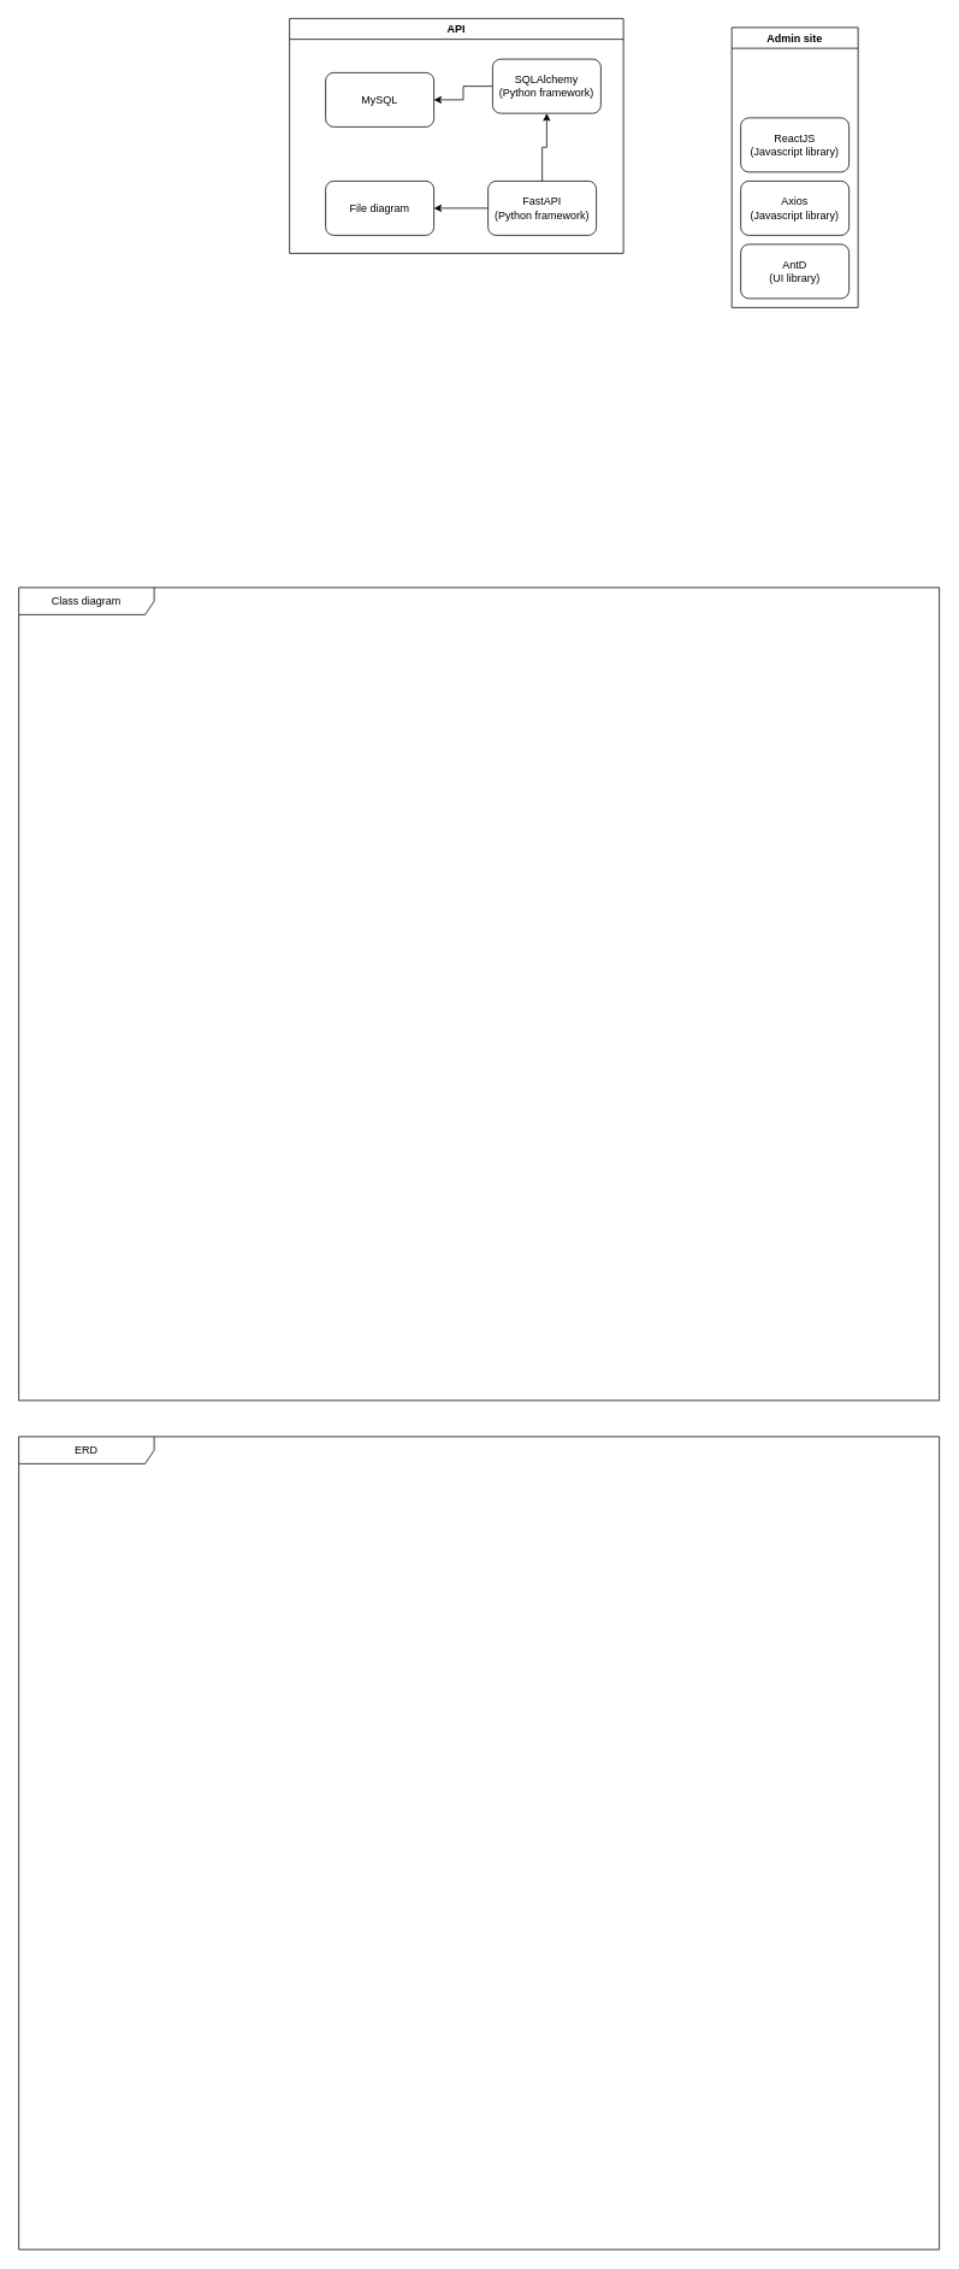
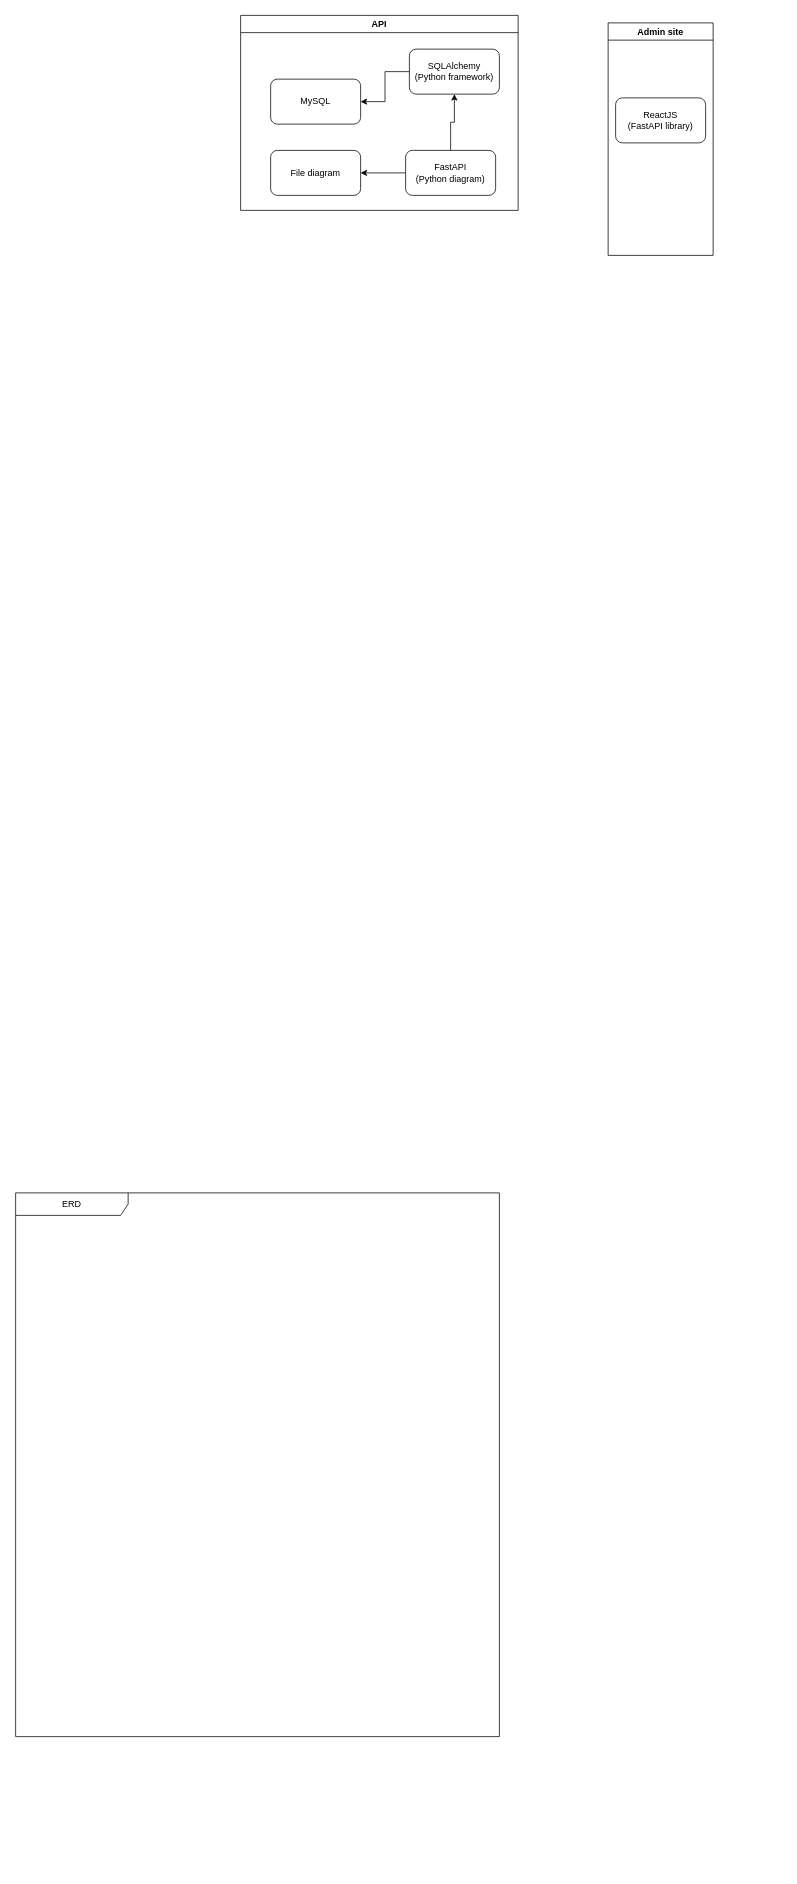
  <mxCell id="0" />
  <mxCell id="1" parent="0" />
  <mxCell id="2" value="API" style="swimlane;whiteSpace=wrap;html=1;" vertex="1" parent="1"><mxGeometry x="320" y="20" width="370" height="260" as="geometry" /></mxCell>
  <mxCell id="3" style="edgeStyle=orthogonalEdgeStyle;rounded=0;orthogonalLoop=1;jettySize=auto;html=1;entryX=0.5;entryY=1;entryDx=0;entryDy=0;" edge="1" parent="2" source="5" target="8"><mxGeometry relative="1" as="geometry" /></mxCell>
  <mxCell id="4" style="edgeStyle=orthogonalEdgeStyle;rounded=0;orthogonalLoop=1;jettySize=auto;html=1;entryX=1;entryY=0.5;entryDx=0;entryDy=0;" edge="1" parent="2" source="5" target="9"><mxGeometry relative="1" as="geometry" /></mxCell>
- <mxCell id="5" value="FastAPI&lt;br&gt;(Python framework)" style="rounded=1;whiteSpace=wrap;html=1;" vertex="1" parent="2"><mxGeometry x="220" y="180" width="120" height="60" as="geometry" /></mxCell>
- <mxCell id="6" value="MySQL" style="rounded=1;whiteSpace=wrap;html=1;" vertex="1" parent="2"><mxGeometry x="40" y="60" width="120" height="60" as="geometry" /></mxCell>
+ <mxCell id="5" value="FastAPI&lt;br&gt;(Python diagram)" style="rounded=1;whiteSpace=wrap;html=1;" vertex="1" parent="2"><mxGeometry x="220" y="180" width="120" height="60" as="geometry" /></mxCell>
+ <mxCell id="6" value="MySQL" style="rounded=1;whiteSpace=wrap;html=1;" vertex="1" parent="2"><mxGeometry x="40" y="85" width="120" height="60" as="geometry" /></mxCell>
  <mxCell id="7" style="edgeStyle=orthogonalEdgeStyle;rounded=0;orthogonalLoop=1;jettySize=auto;html=1;entryX=1;entryY=0.5;entryDx=0;entryDy=0;" edge="1" parent="2" source="8" target="6"><mxGeometry relative="1" as="geometry" /></mxCell>
  <mxCell id="8" value="SQLAlchemy&lt;br&gt;(Python framework)" style="rounded=1;whiteSpace=wrap;html=1;" vertex="1" parent="2"><mxGeometry x="225" y="45" width="120" height="60" as="geometry" /></mxCell>
  <mxCell id="9" value="File diagram" style="rounded=1;whiteSpace=wrap;html=1;" vertex="1" parent="2"><mxGeometry x="40" y="180" width="120" height="60" as="geometry" /></mxCell>
  <mxCell id="10" value="Admin site" style="swimlane;whiteSpace=wrap;html=1;" vertex="1" parent="1"><mxGeometry x="810" y="30" width="140" height="310" as="geometry" /></mxCell>
- <mxCell id="11" value="ReactJS&lt;br&gt;(Javascript library)" style="rounded=1;whiteSpace=wrap;html=1;" vertex="1" parent="10"><mxGeometry x="10" y="100" width="120" height="60" as="geometry" /></mxCell>
- <mxCell id="12" value="Axios&lt;br&gt;(Javascript library)" style="rounded=1;whiteSpace=wrap;html=1;" vertex="1" parent="10"><mxGeometry x="10" y="170" width="120" height="60" as="geometry" /></mxCell>
- <mxCell id="13" value="AntD&lt;br&gt;(UI library)" style="rounded=1;whiteSpace=wrap;html=1;" vertex="1" parent="10"><mxGeometry x="10" y="240" width="120" height="60" as="geometry" /></mxCell>
- <mxCell id="14" value="Class diagram" style="shape=umlFrame;whiteSpace=wrap;html=1;pointerEvents=0;width=150;height=30;" vertex="1" parent="1"><mxGeometry x="20" y="650" width="1020" height="900" as="geometry" /></mxCell>
- <mxCell id="15" value="ERD" style="shape=umlFrame;whiteSpace=wrap;html=1;pointerEvents=0;width=150;height=30;" vertex="1" parent="1"><mxGeometry x="20" y="1590" width="1020" height="900" as="geometry" /></mxCell>
+ <mxCell id="11" value="ReactJS&lt;br&gt;(FastAPI library)" style="rounded=1;whiteSpace=wrap;html=1;" vertex="1" parent="10"><mxGeometry x="10" y="100" width="120" height="60" as="geometry" /></mxCell>
+ <mxCell id="15" value="ERD" style="shape=umlFrame;whiteSpace=wrap;html=1;pointerEvents=0;width=150;height=30;" vertex="1" parent="1"><mxGeometry x="20" y="1590" width="645" height="725" as="geometry" /></mxCell>
